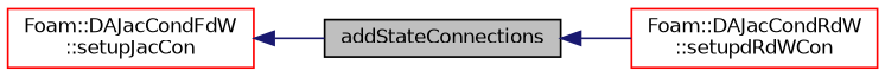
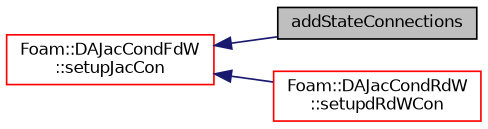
  digraph {
    rankdir=LR
    node [color=red fontname=Helvetica fontsize=10 shape=record]
    edge [color=midnightblue dir=back fontname=Helvetica fontsize=10 labelfontname=Helvetica labelfontsize=10 style=solid]
    n1 [color=black fillcolor=grey75 fontcolor=black height=0.2 label=addStateConnections style=filled width=0.4]
    n2 [height=0.2 label="Foam::DAJacCondRdW\l::setupdRdWCon" width=0.4]
    n3 [height=0.2 label="Foam::DAJacCondFdW\l::setupJacCon" width=0.4]
-   n1 -> n2
+   n3 -> n2
    n3 -> n1
  }
